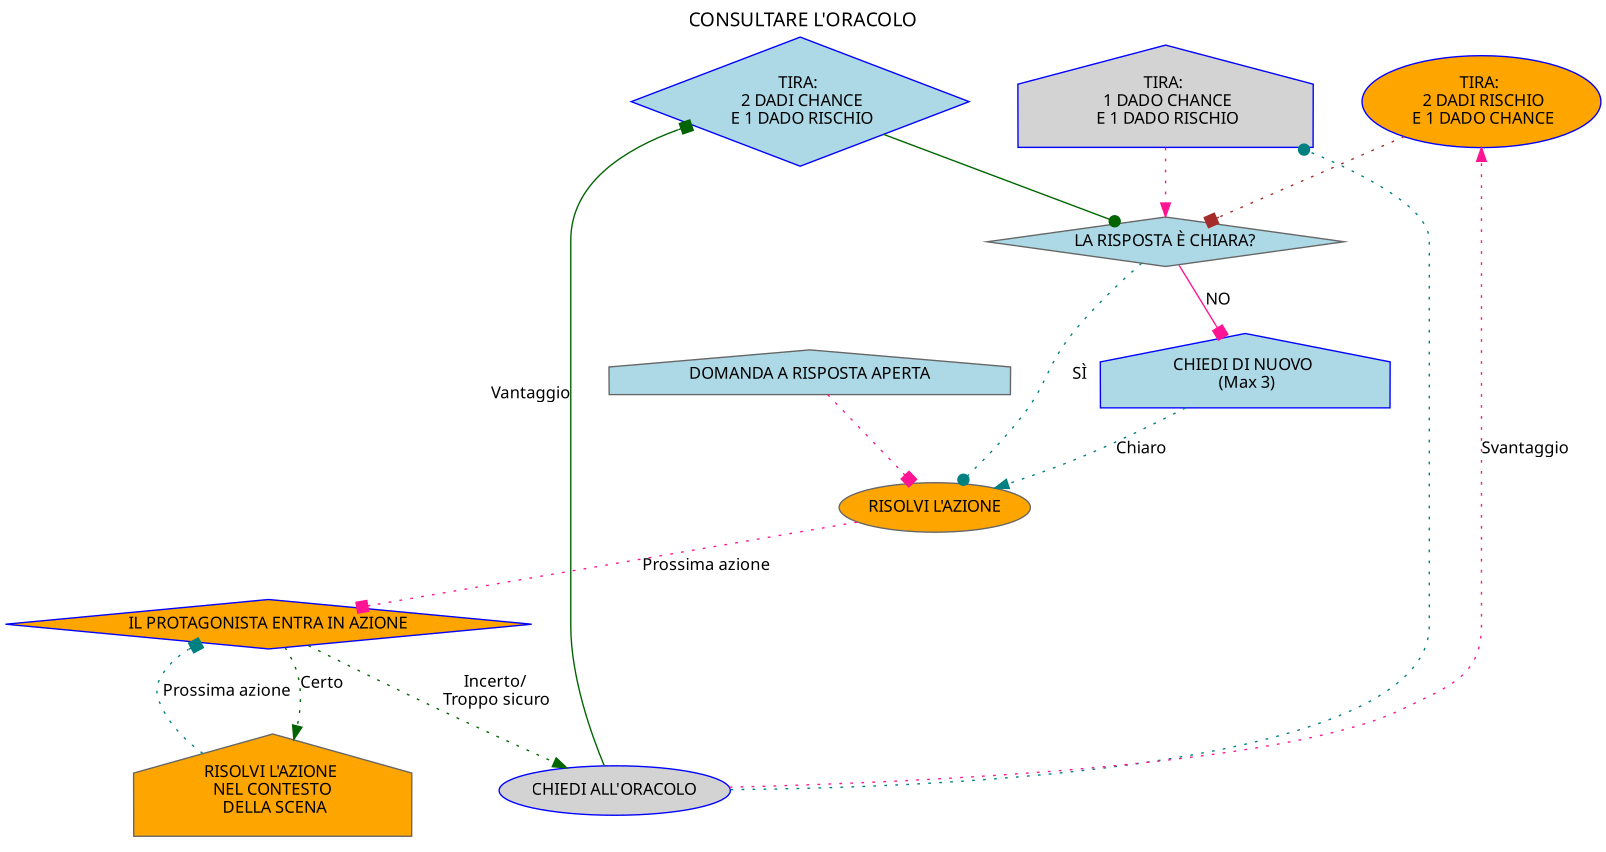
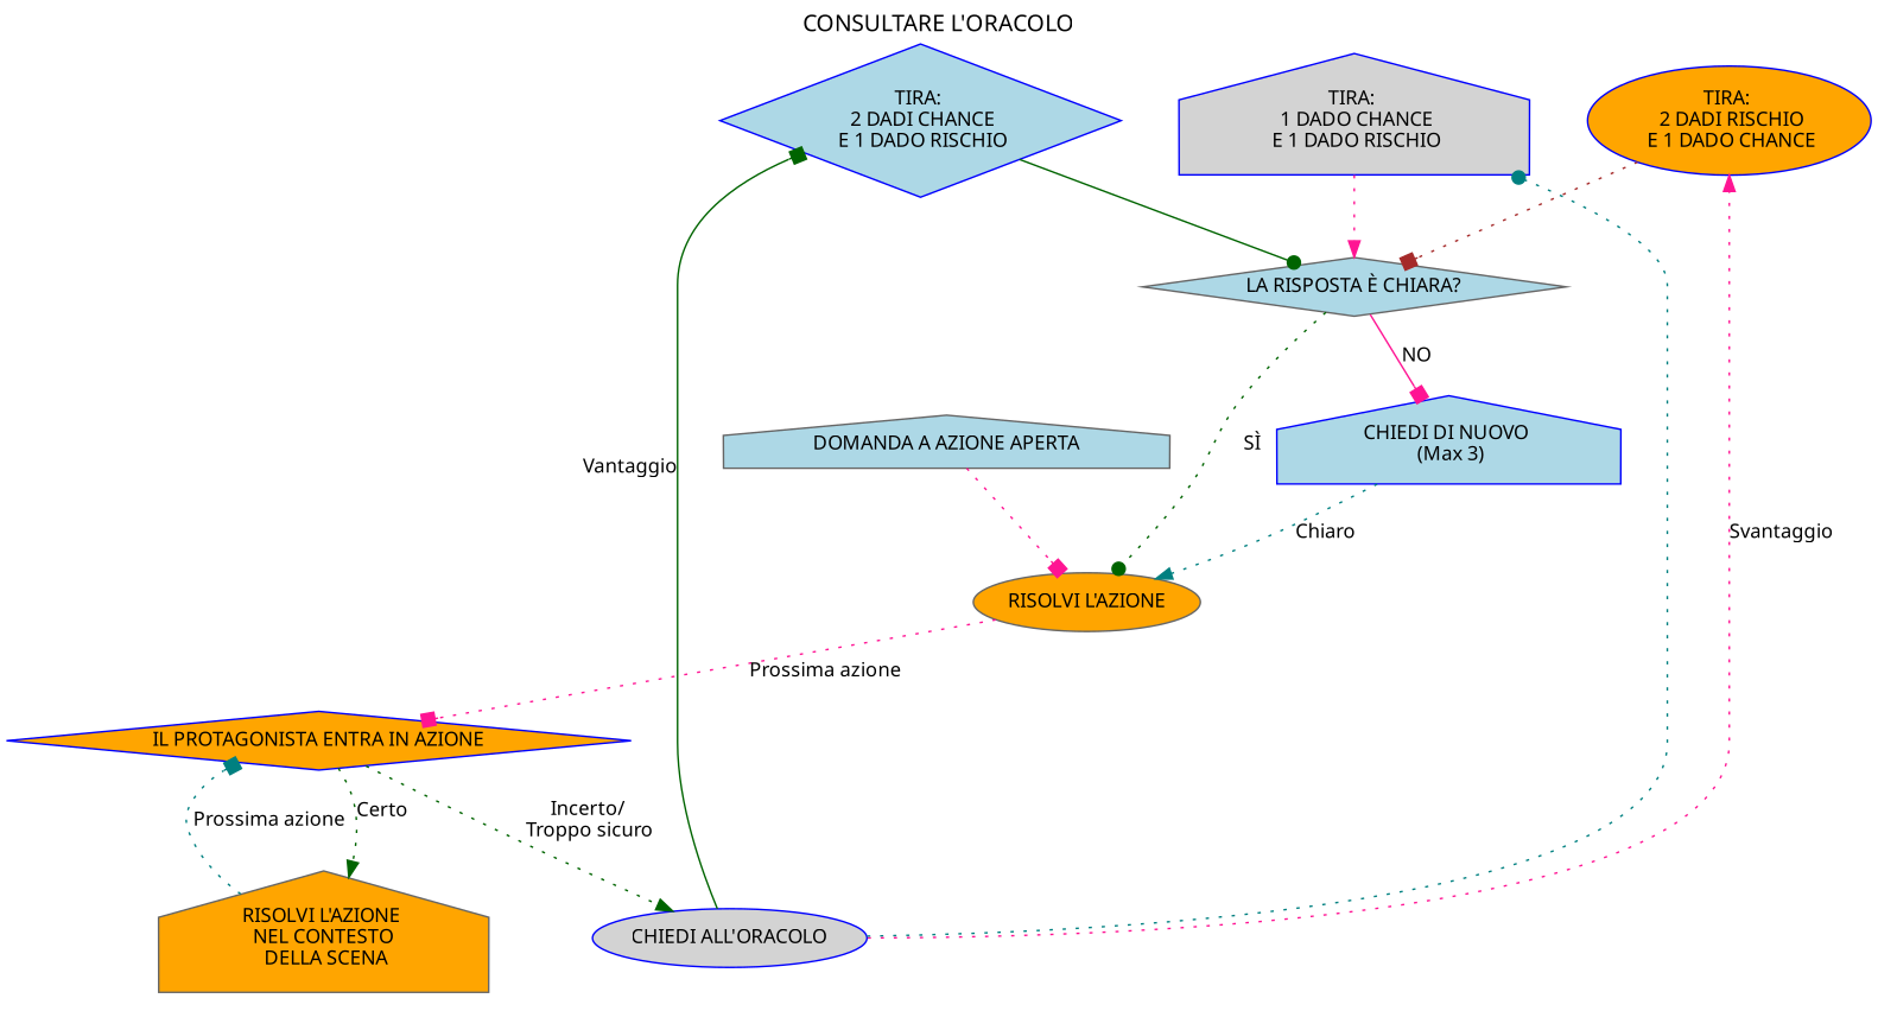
  digraph {
    fontname="Permanent Marker"
    label="CONSULTARE L'ORACOLO"
    labelloc=t
    node [color=blue fillcolor=lightblue fontname="Permanent Marker" fontsize=12 shape=house style=filled]
    edge [fontname="Permanent Marker" fontsize=12 shape=rect style=dotted arrowhead=box color=darkgreen]
    n1 [label="TIRA: \n  2 DADI CHANCE \n E 1 DADO RISCHIO" shape=diamond]
    n2 [fillcolor=lightgrey label="TIRA: \n  1 DADO CHANCE \n E 1 DADO RISCHIO"]
    n3 [fillcolor=orange label="TIRA: \n  2 DADI RISCHIO \n E 1 DADO CHANCE" shape=ellipse]
    n4 [color=gray40 label="LA RISPOSTA È CHIARA?" shape=diamond]
    n5 [fillcolor=orange label="IL PROTAGONISTA ENTRA IN AZIONE" shape=diamond]
    n6 [color=gray40 fillcolor=orange label="RISOLVI L'AZIONE \n NEL CONTESTO \n DELLA SCENA"]
    n7 [fillcolor=lightgrey label="CHIEDI ALL'ORACOLO" shape=ellipse]
    n8 [color=gray40 fillcolor=orange label="RISOLVI L'AZIONE" shape=ellipse]
    n9 [label="CHIEDI DI NUOVO \n (Max 3)"]
-   n10 [color=gray40 label="DOMANDA A RISPOSTA APERTA"]
+   n10 [color=gray40 label="DOMANDA A AZIONE APERTA"]
    subgraph sub_1 {
      rank=same
      n1
      n2
      n3
    }
    n1 -> n2 [style=invis arrowhead="" color=""]
    n1 -> n4 [arrowhead=dot style=solid]
    n2 -> n3 [style=invis arrowhead="" color=""]
    n2 -> n4 [arrowhead=normal color=deeppink]
    n3 -> n4 [color=brown]
-   n4 -> n8 [arrowhead=dot color=teal label="SÌ"]
+   n4 -> n8 [arrowhead=dot label="SÌ"]
    n4 -> n9 [color=deeppink label=NO style=solid]
    n5 -> n6 [arrowhead=normal xlabel=Certo]
    n5 -> n7 [arrowhead=normal label="Incerto/\n Troppo sicuro"]
    n6 -> n5 [color=teal label="Prossima azione"]
    n7 -> n1 [style=solid xlabel=Vantaggio]
    n7 -> n2 [arrowhead=dot color=teal]
    n7 -> n3 [arrowhead=normal color=deeppink label=Svantaggio]
    n8 -> n5 [color=deeppink label="Prossima azione"]
    n9 -> n8 [arrowhead=normal color=teal label=Chiaro]
    n10 -> n8 [color=deeppink]
  }
